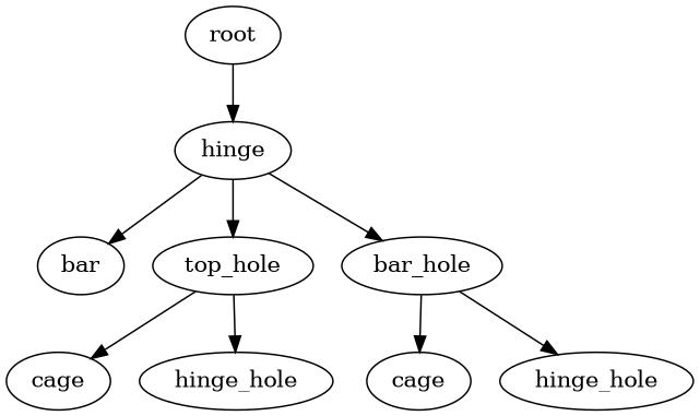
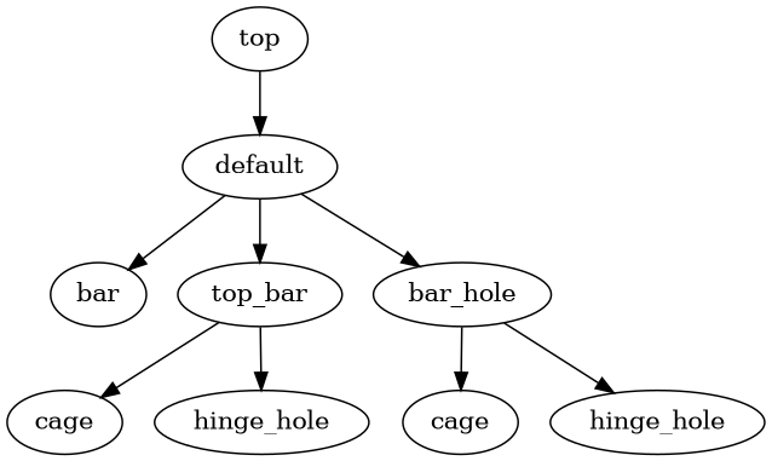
  digraph {
-   n1 [label=root]
-   n2 [label=hinge]
+   n1 [label=top]
+   n2 [label=default]
    n3 [label=bar]
-   n4 [label=top_hole]
+   n4 [label=top_bar]
    n5 [label=bar_hole]
    n6 [label=cage]
    n7 [label=hinge_hole]
    n8 [label=cage]
    n9 [label=hinge_hole]
    n1 -> n2
    n2 -> n3
    n2 -> n4
    n2 -> n5
    n4 -> n6
    n4 -> n7
    n5 -> n8
    n5 -> n9
  }
